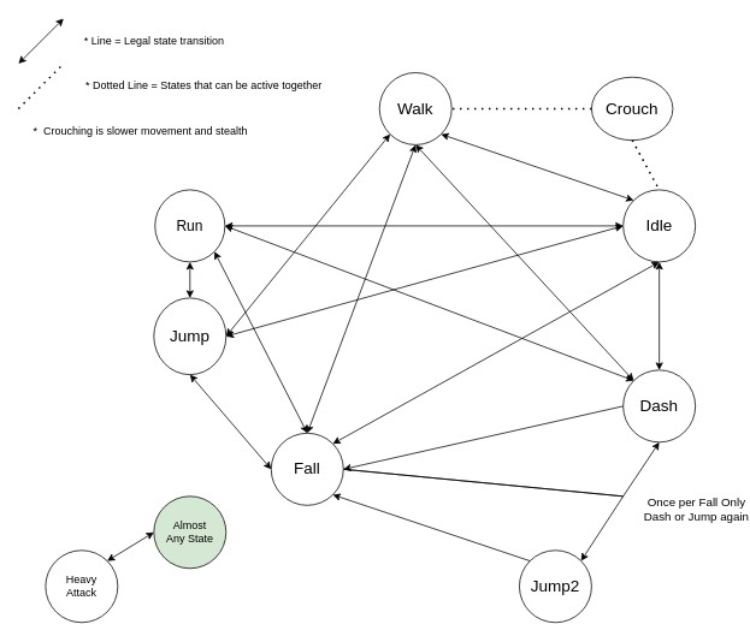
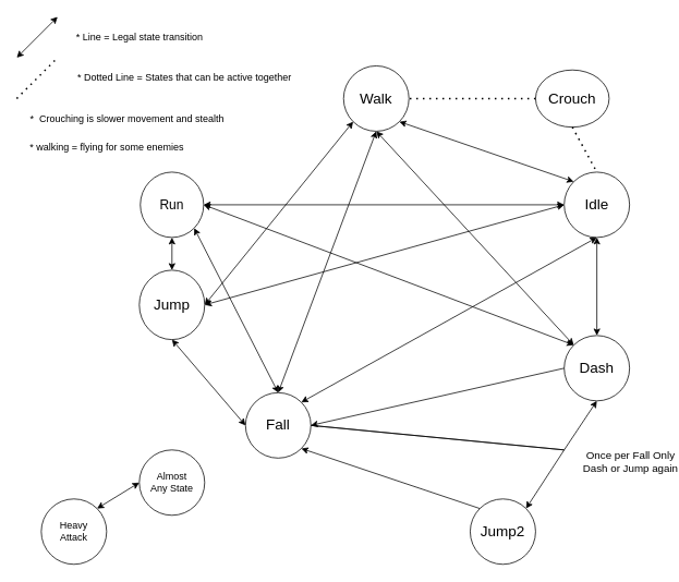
  <mxCell id="0" />
  <mxCell id="1" parent="0" />
  <mxCell id="2" value="&lt;font style=&quot;font-size: 18px;&quot;&gt;Idle&lt;/font&gt;" style="ellipse;whiteSpace=wrap;html=1;aspect=fixed;" parent="1" vertex="1"><mxGeometry x="690" y="210" width="80" height="80" as="geometry" /></mxCell>
  <mxCell id="3" value="&lt;font style=&quot;font-size: 18px;&quot;&gt;Walk&lt;/font&gt;" style="ellipse;whiteSpace=wrap;html=1;aspect=fixed;" parent="1" vertex="1"><mxGeometry x="420" y="80" width="80" height="80" as="geometry" /></mxCell>
  <mxCell id="4" value="&lt;font size=&quot;3&quot;&gt;Run&lt;/font&gt;" style="ellipse;whiteSpace=wrap;html=1;" parent="1" vertex="1"><mxGeometry x="171.25" y="210" width="77.5" height="80" as="geometry" /></mxCell>
  <mxCell id="5" value="&lt;font style=&quot;font-size: 18px;&quot;&gt;Crouch&lt;/font&gt;" style="ellipse;whiteSpace=wrap;html=1;" parent="1" vertex="1"><mxGeometry x="655" y="85" width="90" height="70" as="geometry" /></mxCell>
  <mxCell id="6" value="&lt;font style=&quot;font-size: 18px;&quot;&gt;Jump&lt;/font&gt;" style="ellipse;whiteSpace=wrap;html=1;direction=south;" parent="1" vertex="1"><mxGeometry x="170" y="330" width="80" height="85" as="geometry" /></mxCell>
  <mxCell id="7" value="&lt;font style=&quot;font-size: 18px;&quot;&gt;Fall&lt;/font&gt;" style="ellipse;whiteSpace=wrap;html=1;" parent="1" vertex="1"><mxGeometry x="300" y="480" width="80" height="80" as="geometry" /></mxCell>
  <mxCell id="8" value="" style="endArrow=none;dashed=1;html=1;dashPattern=1 3;strokeWidth=2;rounded=0;exitX=0.5;exitY=1;exitDx=0;exitDy=0;entryX=0.5;entryY=0;entryDx=0;entryDy=0;" edge="1" parent="1" source="5" target="2"><mxGeometry width="50" height="50" relative="1" as="geometry"><mxPoint x="767.5" y="240" as="sourcePoint" /><mxPoint x="717.5" y="210" as="targetPoint" /></mxGeometry></mxCell>
  <mxCell id="9" value="*&amp;nbsp; Crouching is slower movement and stealth" style="text;html=1;align=center;verticalAlign=middle;resizable=0;points=[];autosize=1;strokeColor=none;fillColor=none;" vertex="1" parent="1"><mxGeometry x="20" y="130" width="270" height="30" as="geometry" /></mxCell>
  <mxCell id="10" value="&lt;font style=&quot;font-size: 18px;&quot;&gt;Dash&lt;/font&gt;" style="ellipse;whiteSpace=wrap;html=1;" vertex="1" parent="1"><mxGeometry x="690" y="410" width="80" height="80" as="geometry" /></mxCell>
+ <mxCell id="11" value="* walking = flying for some enemies" style="text;html=1;align=center;verticalAlign=middle;resizable=0;points=[];autosize=1;strokeColor=none;fillColor=none;" vertex="1" parent="1"><mxGeometry x="20" y="165" width="220" height="30" as="geometry" /></mxCell>
  <mxCell id="12" value="" style="endArrow=classic;startArrow=classic;html=1;rounded=0;exitX=1;exitY=1;exitDx=0;exitDy=0;entryX=0;entryY=0;entryDx=0;entryDy=0;" edge="1" parent="1" source="3" target="2"><mxGeometry width="50" height="50" relative="1" as="geometry"><mxPoint x="627.5" y="100" as="sourcePoint" /><mxPoint x="707.5" y="120" as="targetPoint" /></mxGeometry></mxCell>
  <mxCell id="13" value="" style="endArrow=classic;startArrow=classic;html=1;rounded=0;exitX=1;exitY=0.5;exitDx=0;exitDy=0;entryX=0;entryY=0.5;entryDx=0;entryDy=0;" edge="1" parent="1" source="4" target="2"><mxGeometry width="50" height="50" relative="1" as="geometry"><mxPoint x="637.5" y="110" as="sourcePoint" /><mxPoint x="727.5" y="160" as="targetPoint" /></mxGeometry></mxCell>
  <mxCell id="14" value="" style="endArrow=none;dashed=1;html=1;dashPattern=1 3;strokeWidth=2;rounded=0;exitX=0;exitY=0.5;exitDx=0;exitDy=0;entryX=1;entryY=0.5;entryDx=0;entryDy=0;" edge="1" parent="1" source="5" target="3"><mxGeometry width="50" height="50" relative="1" as="geometry"><mxPoint x="767.5" y="260" as="sourcePoint" /><mxPoint x="615.784" y="128.284" as="targetPoint" /></mxGeometry></mxCell>
  <mxCell id="15" value="" style="endArrow=classic;startArrow=classic;html=1;rounded=0;" edge="1" parent="1"><mxGeometry width="50" height="50" relative="1" as="geometry"><mxPoint x="20" y="70" as="sourcePoint" /><mxPoint x="70" y="20" as="targetPoint" /></mxGeometry></mxCell>
  <mxCell id="16" value="* Line = Legal state transition" style="text;html=1;align=center;verticalAlign=middle;resizable=0;points=[];autosize=1;strokeColor=none;fillColor=none;" vertex="1" parent="1"><mxGeometry x="80" y="30" width="180" height="30" as="geometry" /></mxCell>
  <mxCell id="17" value="" style="endArrow=none;dashed=1;html=1;dashPattern=1 3;strokeWidth=2;rounded=0;" edge="1" parent="1"><mxGeometry width="50" height="50" relative="1" as="geometry"><mxPoint x="20" y="120" as="sourcePoint" /><mxPoint x="70" y="70" as="targetPoint" /></mxGeometry></mxCell>
  <mxCell id="18" value="* Dotted Line = States that can be active together" style="text;html=1;align=center;verticalAlign=middle;resizable=0;points=[];autosize=1;strokeColor=none;fillColor=none;" vertex="1" parent="1"><mxGeometry x="80" y="80" width="290" height="30" as="geometry" /></mxCell>
  <mxCell id="19" value="" style="endArrow=classic;startArrow=classic;html=1;rounded=0;exitX=0.5;exitY=0;exitDx=0;exitDy=0;entryX=0;entryY=1;entryDx=0;entryDy=0;" edge="1" parent="1" source="6" target="3"><mxGeometry width="50" height="50" relative="1" as="geometry"><mxPoint x="370" y="553" as="sourcePoint" /><mxPoint x="460" y="150" as="targetPoint" /></mxGeometry></mxCell>
  <mxCell id="20" value="" style="endArrow=classic;startArrow=classic;html=1;rounded=0;exitX=0.5;exitY=0;exitDx=0;exitDy=0;entryX=0;entryY=0.5;entryDx=0;entryDy=0;" edge="1" parent="1" source="6" target="2"><mxGeometry width="50" height="50" relative="1" as="geometry"><mxPoint x="648" y="240" as="sourcePoint" /><mxPoint x="720" y="190" as="targetPoint" /></mxGeometry></mxCell>
  <mxCell id="21" value="" style="endArrow=classic;startArrow=classic;html=1;rounded=0;exitX=0;exitY=0.5;exitDx=0;exitDy=0;entryX=0.5;entryY=1;entryDx=0;entryDy=0;" edge="1" parent="1" source="6" target="4"><mxGeometry width="50" height="50" relative="1" as="geometry"><mxPoint x="611" y="310" as="sourcePoint" /><mxPoint x="739" y="188" as="targetPoint" /></mxGeometry></mxCell>
  <mxCell id="22" value="" style="endArrow=classic;startArrow=classic;html=1;rounded=0;exitX=0;exitY=0.5;exitDx=0;exitDy=0;entryX=1;entryY=0.5;entryDx=0;entryDy=0;" edge="1" parent="1" source="7" target="6"><mxGeometry width="50" height="50" relative="1" as="geometry"><mxPoint x="500" y="540" as="sourcePoint" /><mxPoint x="470" y="445" as="targetPoint" /></mxGeometry></mxCell>
  <mxCell id="23" value="&lt;font style=&quot;font-size: 18px;&quot;&gt;Jump2&lt;/font&gt;" style="ellipse;whiteSpace=wrap;html=1;" vertex="1" parent="1"><mxGeometry x="575" y="610" width="80" height="80" as="geometry" /></mxCell>
  <mxCell id="24" value="" style="endArrow=classic;startArrow=classic;html=1;rounded=0;exitX=0.5;exitY=0;exitDx=0;exitDy=0;entryX=0.5;entryY=1;entryDx=0;entryDy=0;" edge="1" parent="1" source="7" target="3"><mxGeometry width="50" height="50" relative="1" as="geometry"><mxPoint x="712" y="432" as="sourcePoint" /><mxPoint x="513" y="422" as="targetPoint" /></mxGeometry></mxCell>
  <mxCell id="25" value="" style="endArrow=classic;startArrow=classic;html=1;rounded=0;exitX=0.5;exitY=0;exitDx=0;exitDy=0;entryX=1;entryY=1;entryDx=0;entryDy=0;" edge="1" parent="1" source="7" target="4"><mxGeometry width="50" height="50" relative="1" as="geometry"><mxPoint x="722" y="442" as="sourcePoint" /><mxPoint x="270" y="250" as="targetPoint" /></mxGeometry></mxCell>
- <mxCell id="26" value="Almost&lt;br&gt;Any State" style="ellipse;whiteSpace=wrap;html=1;aspect=fixed;fillColor=#d5e8d4;" vertex="1" parent="1"><mxGeometry x="170" y="550" width="80" height="80" as="geometry" /></mxCell>
+ <mxCell id="26" value="Almost&lt;br&gt;Any State" style="ellipse;whiteSpace=wrap;html=1;aspect=fixed;" vertex="1" parent="1"><mxGeometry x="170" y="550" width="80" height="80" as="geometry" /></mxCell>
  <mxCell id="27" value="Heavy&lt;br&gt;Attack" style="ellipse;whiteSpace=wrap;html=1;" vertex="1" parent="1"><mxGeometry x="50" y="610" width="80" height="80" as="geometry" /></mxCell>
  <mxCell id="28" value="" style="endArrow=classic;startArrow=classic;html=1;rounded=0;exitX=0;exitY=0.5;exitDx=0;exitDy=0;entryX=1;entryY=0;entryDx=0;entryDy=0;" edge="1" parent="1" source="26" target="27"><mxGeometry width="50" height="50" relative="1" as="geometry"><mxPoint x="180" y="580" as="sourcePoint" /><mxPoint x="140" y="580" as="targetPoint" /></mxGeometry></mxCell>
  <mxCell id="29" value="" style="endArrow=classic;startArrow=classic;html=1;rounded=0;entryX=0.5;entryY=1;entryDx=0;entryDy=0;exitX=1;exitY=0;exitDx=0;exitDy=0;" edge="1" parent="1" source="7" target="2"><mxGeometry width="50" height="50" relative="1" as="geometry"><mxPoint x="700" y="490" as="sourcePoint" /><mxPoint x="700" y="330" as="targetPoint" /></mxGeometry></mxCell>
  <mxCell id="30" value="" style="endArrow=classic;html=1;rounded=0;exitX=0;exitY=0;exitDx=0;exitDy=0;entryX=1;entryY=1;entryDx=0;entryDy=0;" edge="1" parent="1" source="23" target="7"><mxGeometry width="50" height="50" relative="1" as="geometry"><mxPoint x="248" y="482" as="sourcePoint" /><mxPoint x="420" y="560" as="targetPoint" /></mxGeometry></mxCell>
  <mxCell id="31" value="" style="endArrow=classic;html=1;rounded=0;exitX=0;exitY=0.5;exitDx=0;exitDy=0;entryX=1;entryY=0.5;entryDx=0;entryDy=0;" edge="1" parent="1" source="10" target="7"><mxGeometry width="50" height="50" relative="1" as="geometry"><mxPoint x="248" y="482" as="sourcePoint" /><mxPoint x="420" y="660" as="targetPoint" /></mxGeometry></mxCell>
  <mxCell id="32" value="" style="endArrow=classic;startArrow=classic;html=1;rounded=0;exitX=1;exitY=0.5;exitDx=0;exitDy=0;entryX=0;entryY=0;entryDx=0;entryDy=0;" edge="1" parent="1" source="4" target="10"><mxGeometry width="50" height="50" relative="1" as="geometry"><mxPoint x="276" y="423" as="sourcePoint" /><mxPoint x="670" y="260" as="targetPoint" /></mxGeometry></mxCell>
  <mxCell id="33" value="" style="endArrow=classic;startArrow=classic;html=1;rounded=0;exitX=0.5;exitY=0;exitDx=0;exitDy=0;entryX=0.5;entryY=1;entryDx=0;entryDy=0;" edge="1" parent="1" source="10" target="2"><mxGeometry width="50" height="50" relative="1" as="geometry"><mxPoint x="276" y="423" as="sourcePoint" /><mxPoint x="670" y="260" as="targetPoint" /></mxGeometry></mxCell>
  <mxCell id="34" value="" style="endArrow=classic;html=1;rounded=0;entryX=0.5;entryY=1;entryDx=0;entryDy=0;" edge="1" parent="1" target="10"><mxGeometry relative="1" as="geometry"><mxPoint x="380" y="520" as="sourcePoint" /><mxPoint x="570" y="400" as="targetPoint" /><Array as="points"><mxPoint x="690" y="550" /></Array></mxGeometry></mxCell>
  <mxCell id="35" value="&lt;font style=&quot;font-size: 13px;&quot;&gt;Once per Fall Only&lt;br&gt;Dash or Jump again&lt;br&gt;&lt;br&gt;&lt;/font&gt;" style="edgeLabel;resizable=0;html=1;align=center;verticalAlign=middle;" connectable="0" vertex="1" parent="34"><mxGeometry relative="1" as="geometry"><mxPoint x="199" y="33" as="offset" /></mxGeometry></mxCell>
  <mxCell id="36" value="" style="endArrow=classic;html=1;rounded=0;entryX=1;entryY=0;entryDx=0;entryDy=0;" edge="1" parent="1" target="23"><mxGeometry relative="1" as="geometry"><mxPoint x="380" y="520" as="sourcePoint" /><mxPoint x="488" y="533" as="targetPoint" /><Array as="points"><mxPoint x="690" y="550" /></Array></mxGeometry></mxCell>
  <mxCell id="37" value="" style="endArrow=classic;startArrow=classic;html=1;rounded=0;exitX=0.5;exitY=1;exitDx=0;exitDy=0;entryX=0;entryY=0;entryDx=0;entryDy=0;" edge="1" parent="1" source="3" target="10"><mxGeometry width="50" height="50" relative="1" as="geometry"><mxPoint x="259" y="288" as="sourcePoint" /><mxPoint x="460" y="465" as="targetPoint" /></mxGeometry></mxCell>
